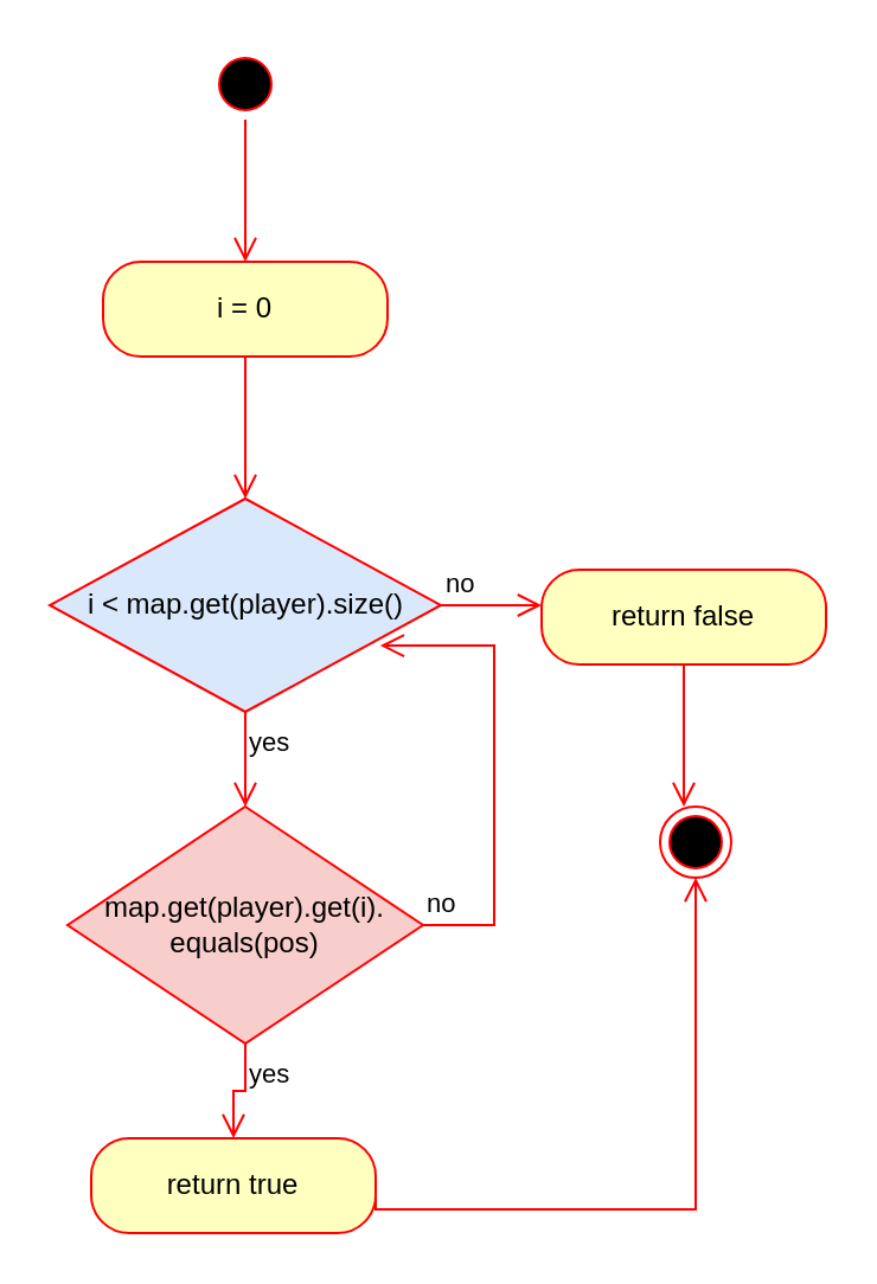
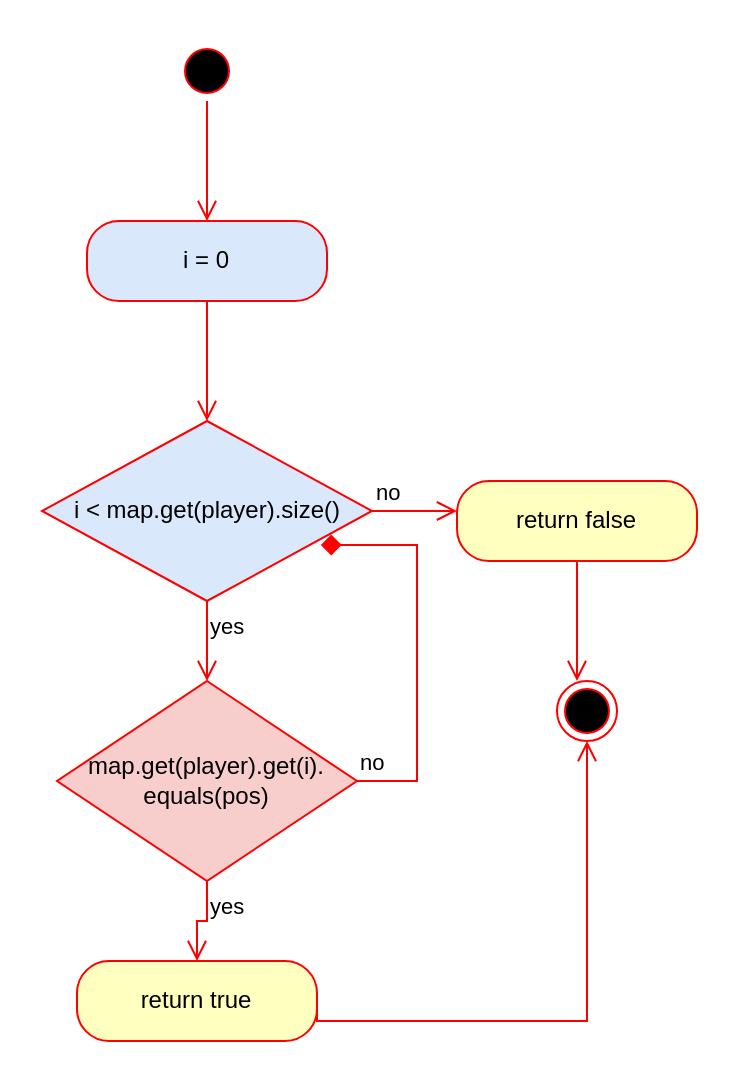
  <mxCell id="0" />
  <mxCell id="1" parent="0" />
  <mxCell id="2" value="" style="ellipse;html=1;shape=startState;fillColor=#000000;strokeColor=#ff0000;" vertex="1" parent="1"><mxGeometry x="88" y="20" width="30" height="30" as="geometry" /></mxCell>
  <mxCell id="3" value="" style="edgeStyle=orthogonalEdgeStyle;html=1;verticalAlign=bottom;endArrow=open;endSize=8;strokeColor=#ff0000;rounded=0;" edge="1" source="2" parent="1"><mxGeometry relative="1" as="geometry"><mxPoint x="103" y="110" as="targetPoint" /></mxGeometry></mxCell>
- <mxCell id="4" value="i = 0" style="rounded=1;whiteSpace=wrap;html=1;arcSize=40;fontColor=#000000;fillColor=#ffffc0;strokeColor=#ff0000;" vertex="1" parent="1"><mxGeometry x="43" y="110" width="120" height="40" as="geometry" /></mxCell>
+ <mxCell id="4" value="i = 0" style="rounded=1;whiteSpace=wrap;html=1;arcSize=40;fontColor=#000000;fillColor=#dae8fc;strokeColor=#ff0000;" vertex="1" parent="1"><mxGeometry x="43" y="110" width="120" height="40" as="geometry" /></mxCell>
  <mxCell id="5" value="" style="edgeStyle=orthogonalEdgeStyle;html=1;verticalAlign=bottom;endArrow=open;endSize=8;strokeColor=#ff0000;rounded=0;" edge="1" source="4" parent="1"><mxGeometry relative="1" as="geometry"><mxPoint x="103" y="210" as="targetPoint" /></mxGeometry></mxCell>
  <mxCell id="6" value="i &amp;lt; map.get(player).size()" style="rhombus;whiteSpace=wrap;html=1;fillColor=#dae8fc;strokeColor=#ff0000;" vertex="1" parent="1"><mxGeometry x="20.5" y="210" width="165" height="90" as="geometry" /></mxCell>
  <mxCell id="7" value="no" style="edgeStyle=orthogonalEdgeStyle;html=1;align=left;verticalAlign=bottom;endArrow=open;endSize=8;strokeColor=#ff0000;rounded=0;" edge="1" source="6" parent="1"><mxGeometry x="-1" relative="1" as="geometry"><mxPoint x="228" y="255" as="targetPoint" /></mxGeometry></mxCell>
  <mxCell id="8" value="yes" style="edgeStyle=orthogonalEdgeStyle;html=1;align=left;verticalAlign=top;endArrow=open;endSize=8;strokeColor=#ff0000;rounded=0;" edge="1" source="6" parent="1"><mxGeometry x="-1" relative="1" as="geometry"><mxPoint x="103" y="340" as="targetPoint" /></mxGeometry></mxCell>
  <mxCell id="9" value="return false" style="rounded=1;whiteSpace=wrap;html=1;arcSize=40;fontColor=#000000;fillColor=#ffffc0;strokeColor=#ff0000;" vertex="1" parent="1"><mxGeometry x="228" y="240" width="120" height="40" as="geometry" /></mxCell>
  <mxCell id="10" value="" style="edgeStyle=orthogonalEdgeStyle;html=1;verticalAlign=bottom;endArrow=open;endSize=8;strokeColor=#ff0000;rounded=0;" edge="1" source="9" parent="1"><mxGeometry relative="1" as="geometry"><mxPoint x="288" y="340" as="targetPoint" /></mxGeometry></mxCell>
  <mxCell id="11" value="" style="ellipse;html=1;shape=endState;fillColor=#000000;strokeColor=#ff0000;" vertex="1" parent="1"><mxGeometry x="278" y="340" width="30" height="30" as="geometry" /></mxCell>
  <mxCell id="12" value="map.get(player).get(i). equals(pos)" style="rhombus;whiteSpace=wrap;html=1;fillColor=#f8cecc;strokeColor=#ff0000;" vertex="1" parent="1"><mxGeometry x="28" y="340" width="150" height="100" as="geometry" /></mxCell>
- <mxCell id="13" value="no" style="edgeStyle=orthogonalEdgeStyle;html=1;align=left;verticalAlign=bottom;endArrow=open;endSize=8;strokeColor=#ff0000;rounded=0;entryX=0.845;entryY=0.689;entryDx=0;entryDy=0;entryPerimeter=0;" edge="1" source="12" parent="1" target="6"><mxGeometry x="-1" relative="1" as="geometry"><mxPoint x="218" y="360" as="targetPoint" /><Array as="points"><mxPoint x="208" y="390" /><mxPoint x="208" y="272" /></Array></mxGeometry></mxCell>
+ <mxCell id="13" value="no" style="edgeStyle=orthogonalEdgeStyle;html=1;align=left;verticalAlign=bottom;endArrow=diamond;endSize=8;strokeColor=#ff0000;rounded=0;entryX=0.845;entryY=0.689;entryDx=0;entryDy=0;entryPerimeter=0;" edge="1" source="12" parent="1" target="6"><mxGeometry x="-1" relative="1" as="geometry"><mxPoint x="218" y="360" as="targetPoint" /><Array as="points"><mxPoint x="208" y="390" /><mxPoint x="208" y="272" /></Array></mxGeometry></mxCell>
  <mxCell id="14" value="yes" style="edgeStyle=orthogonalEdgeStyle;html=1;align=left;verticalAlign=top;endArrow=open;endSize=8;strokeColor=#ff0000;rounded=0;entryX=0.5;entryY=0;entryDx=0;entryDy=0;" edge="1" source="12" parent="1" target="15"><mxGeometry x="-1" relative="1" as="geometry"><mxPoint x="103" y="490" as="targetPoint" /><Array as="points"><mxPoint x="103" y="460" /><mxPoint x="98" y="460" /></Array></mxGeometry></mxCell>
  <mxCell id="15" value="return true" style="rounded=1;whiteSpace=wrap;html=1;arcSize=40;fontColor=#000000;fillColor=#ffffc0;strokeColor=#ff0000;" vertex="1" parent="1"><mxGeometry x="38" y="480" width="120" height="40" as="geometry" /></mxCell>
  <mxCell id="16" value="" style="edgeStyle=orthogonalEdgeStyle;html=1;verticalAlign=bottom;endArrow=open;endSize=8;strokeColor=#ff0000;rounded=0;exitX=1;exitY=0.5;exitDx=0;exitDy=0;" edge="1" source="15" parent="1" target="11"><mxGeometry relative="1" as="geometry"><mxPoint x="-52" y="480" as="targetPoint" /><Array as="points"><mxPoint x="293" y="510" /></Array></mxGeometry></mxCell>
